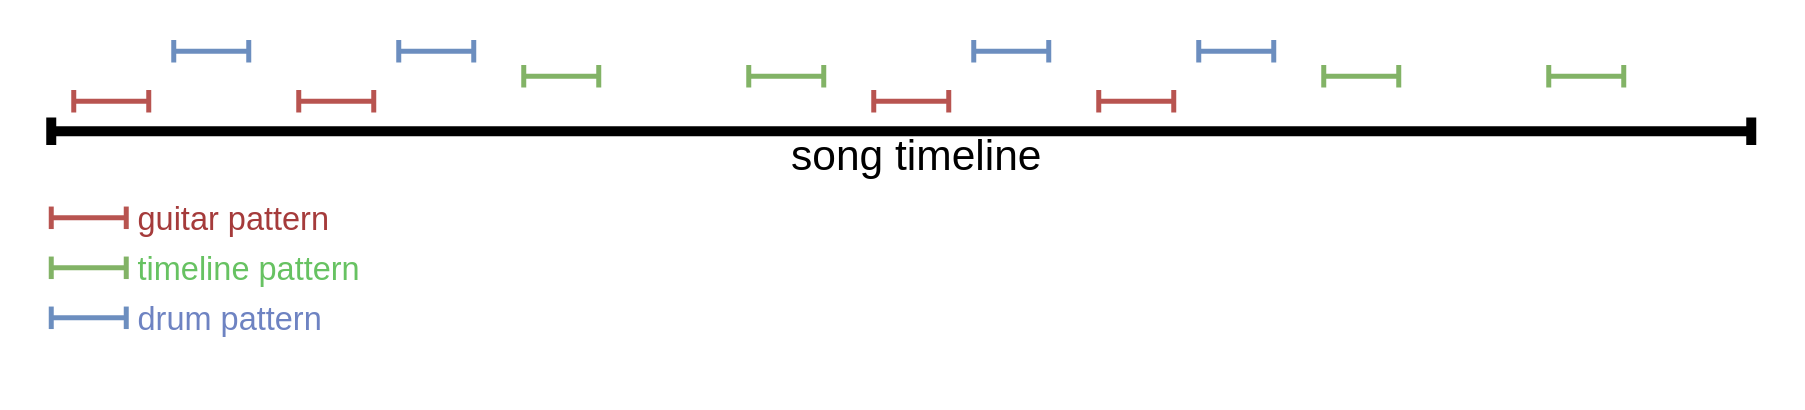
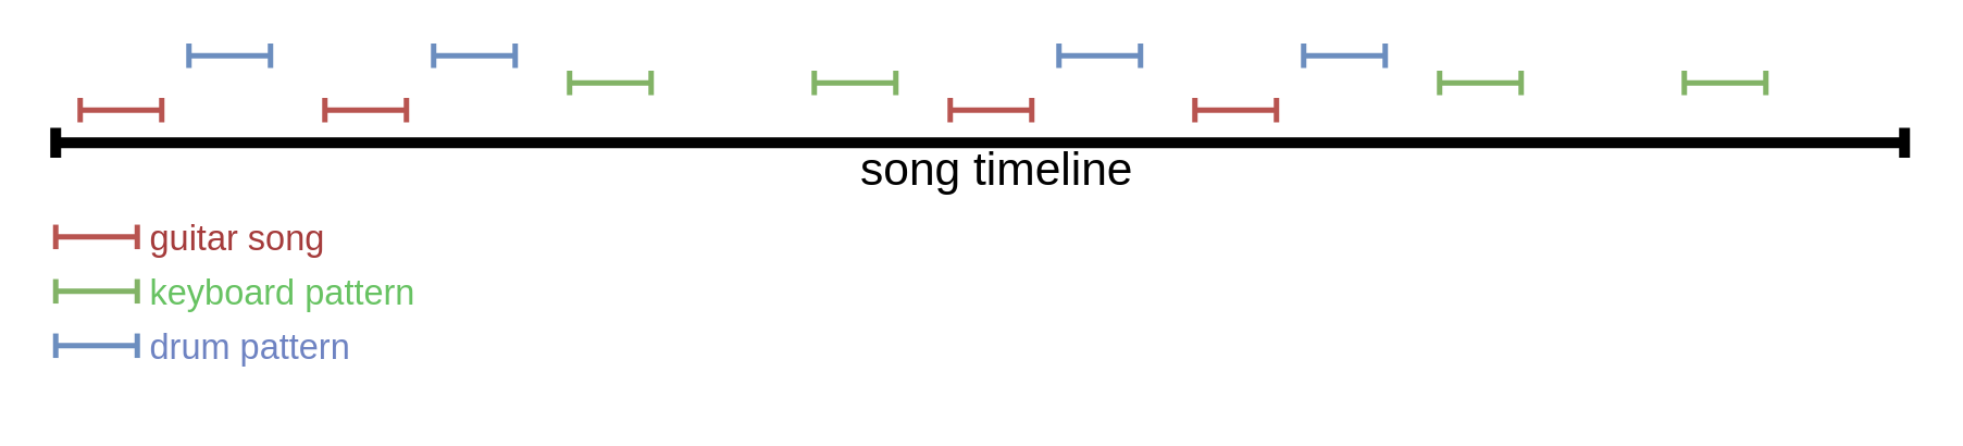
  <mxCell id="0" />
  <mxCell id="1" parent="0" />
  <mxCell id="2" value="" style="endArrow=baseDash;startArrow=baseDash;html=1;rounded=0;startFill=0;endFill=0;strokeWidth=2;fillColor=#f8cecc;strokeColor=#b85450;" edge="1" parent="1"><mxGeometry width="50" height="50" relative="1" as="geometry"><mxPoint x="29" y="40" as="sourcePoint" /><mxPoint x="59" y="40" as="targetPoint" /></mxGeometry></mxCell>
  <mxCell id="3" value="" style="endArrow=baseDash;startArrow=baseDash;html=1;rounded=0;startFill=0;endFill=0;strokeWidth=2;fillColor=#f8cecc;strokeColor=#b85450;" edge="1" parent="1"><mxGeometry width="50" height="50" relative="1" as="geometry"><mxPoint x="119" y="40" as="sourcePoint" /><mxPoint x="149" y="40" as="targetPoint" /></mxGeometry></mxCell>
  <mxCell id="4" value="" style="endArrow=baseDash;startArrow=baseDash;html=1;rounded=0;startFill=0;endFill=0;strokeWidth=2;fillColor=#f8cecc;strokeColor=#b85450;" edge="1" parent="1"><mxGeometry width="50" height="50" relative="1" as="geometry"><mxPoint x="349" y="40" as="sourcePoint" /><mxPoint x="379" y="40" as="targetPoint" /></mxGeometry></mxCell>
  <mxCell id="5" value="" style="endArrow=baseDash;startArrow=baseDash;html=1;rounded=0;startFill=0;endFill=0;strokeWidth=2;fillColor=#f8cecc;strokeColor=#b85450;" edge="1" parent="1"><mxGeometry width="50" height="50" relative="1" as="geometry"><mxPoint x="439" y="40" as="sourcePoint" /><mxPoint x="469" y="40" as="targetPoint" /></mxGeometry></mxCell>
  <mxCell id="6" value="" style="endArrow=baseDash;startArrow=baseDash;html=1;rounded=0;startFill=0;endFill=0;strokeWidth=2;fillColor=#d5e8d4;strokeColor=#82b366;" edge="1" parent="1"><mxGeometry width="50" height="50" relative="1" as="geometry"><mxPoint x="209" y="30" as="sourcePoint" /><mxPoint x="239" y="30" as="targetPoint" /></mxGeometry></mxCell>
  <mxCell id="7" value="" style="endArrow=baseDash;startArrow=baseDash;html=1;rounded=0;startFill=0;endFill=0;strokeWidth=2;fillColor=#d5e8d4;strokeColor=#82b366;" edge="1" parent="1"><mxGeometry width="50" height="50" relative="1" as="geometry"><mxPoint x="299" y="30" as="sourcePoint" /><mxPoint x="329" y="30" as="targetPoint" /></mxGeometry></mxCell>
  <mxCell id="8" value="" style="endArrow=baseDash;startArrow=baseDash;html=1;rounded=0;startFill=0;endFill=0;strokeWidth=2;fillColor=#d5e8d4;strokeColor=#82b366;" edge="1" parent="1"><mxGeometry width="50" height="50" relative="1" as="geometry"><mxPoint x="529" y="30" as="sourcePoint" /><mxPoint x="559" y="30" as="targetPoint" /></mxGeometry></mxCell>
  <mxCell id="9" value="" style="endArrow=baseDash;startArrow=baseDash;html=1;rounded=0;startFill=0;endFill=0;strokeWidth=2;fillColor=#d5e8d4;strokeColor=#82b366;" edge="1" parent="1"><mxGeometry width="50" height="50" relative="1" as="geometry"><mxPoint x="619" y="30" as="sourcePoint" /><mxPoint x="649" y="30" as="targetPoint" /></mxGeometry></mxCell>
  <mxCell id="10" value="" style="endArrow=baseDash;startArrow=baseDash;html=1;rounded=0;startFill=0;endFill=0;strokeWidth=2;fillColor=#dae8fc;strokeColor=#6c8ebf;" edge="1" parent="1"><mxGeometry width="50" height="50" relative="1" as="geometry"><mxPoint x="69" y="20" as="sourcePoint" /><mxPoint x="99" y="20" as="targetPoint" /></mxGeometry></mxCell>
  <mxCell id="11" value="" style="endArrow=baseDash;startArrow=baseDash;html=1;rounded=0;startFill=0;endFill=0;strokeWidth=2;fillColor=#dae8fc;strokeColor=#6c8ebf;" edge="1" parent="1"><mxGeometry width="50" height="50" relative="1" as="geometry"><mxPoint x="159" y="20" as="sourcePoint" /><mxPoint x="189" y="20" as="targetPoint" /></mxGeometry></mxCell>
  <mxCell id="12" value="" style="endArrow=baseDash;startArrow=baseDash;html=1;rounded=0;startFill=0;endFill=0;strokeWidth=2;fillColor=#dae8fc;strokeColor=#6c8ebf;" edge="1" parent="1"><mxGeometry width="50" height="50" relative="1" as="geometry"><mxPoint x="389" y="20" as="sourcePoint" /><mxPoint x="419" y="20" as="targetPoint" /></mxGeometry></mxCell>
  <mxCell id="13" value="" style="endArrow=baseDash;startArrow=baseDash;html=1;rounded=0;startFill=0;endFill=0;strokeWidth=2;fillColor=#dae8fc;strokeColor=#6c8ebf;" edge="1" parent="1"><mxGeometry width="50" height="50" relative="1" as="geometry"><mxPoint x="479" y="20" as="sourcePoint" /><mxPoint x="509" y="20" as="targetPoint" /></mxGeometry></mxCell>
  <mxCell id="14" value="" style="endArrow=baseDash;startArrow=baseDash;html=1;rounded=0;startFill=0;endFill=0;strokeWidth=4;" edge="1" parent="1"><mxGeometry width="50" height="50" relative="1" as="geometry"><mxPoint x="20" y="52" as="sourcePoint" /><mxPoint x="700" y="52" as="targetPoint" /></mxGeometry></mxCell>
  <mxCell id="15" value="&lt;font style=&quot;font-size: 17px;&quot;&gt;song timeline&lt;/font&gt;" style="edgeLabel;html=1;align=center;verticalAlign=middle;resizable=0;points=[];labelBackgroundColor=none;" vertex="1" connectable="0" parent="14"><mxGeometry x="-0.15" y="-5" relative="1" as="geometry"><mxPoint x="56" y="5" as="offset" /></mxGeometry></mxCell>
  <mxCell id="16" value="" style="endArrow=baseDash;startArrow=baseDash;html=1;rounded=0;startFill=0;endFill=0;strokeWidth=2;fillColor=#f8cecc;strokeColor=#b85450;" edge="1" parent="1"><mxGeometry width="50" height="50" relative="1" as="geometry"><mxPoint x="20" y="86.62" as="sourcePoint" /><mxPoint x="50" y="86.62" as="targetPoint" /></mxGeometry></mxCell>
- <mxCell id="17" value="&lt;font style=&quot;font-size: 13px;&quot; color=&quot;#a53b3b&quot;&gt;guitar pattern&lt;/font&gt;" style="text;html=1;align=left;verticalAlign=middle;whiteSpace=wrap;rounded=0;" vertex="1" parent="1"><mxGeometry x="53" y="72" width="80" height="30" as="geometry" /></mxCell>
+ <mxCell id="17" value="&lt;font style=&quot;font-size: 13px;&quot; color=&quot;#a53b3b&quot;&gt;guitar song&lt;/font&gt;" style="text;html=1;align=left;verticalAlign=middle;whiteSpace=wrap;rounded=0;" vertex="1" parent="1"><mxGeometry x="53" y="72" width="80" height="30" as="geometry" /></mxCell>
  <mxCell id="18" value="" style="endArrow=baseDash;startArrow=baseDash;html=1;rounded=0;startFill=0;endFill=0;strokeWidth=2;fillColor=#d5e8d4;strokeColor=#82b366;" edge="1" parent="1"><mxGeometry width="50" height="50" relative="1" as="geometry"><mxPoint x="20" y="106.62" as="sourcePoint" /><mxPoint x="50" y="106.62" as="targetPoint" /></mxGeometry></mxCell>
- <mxCell id="19" value="&lt;font style=&quot;font-size: 13px;&quot; color=&quot;#67c262&quot;&gt;timeline pattern&lt;/font&gt;" style="text;html=1;align=left;verticalAlign=middle;whiteSpace=wrap;rounded=0;" vertex="1" parent="1"><mxGeometry x="53" y="92" width="127" height="30" as="geometry" /></mxCell>
+ <mxCell id="19" value="&lt;font style=&quot;font-size: 13px;&quot; color=&quot;#67c262&quot;&gt;keyboard pattern&lt;/font&gt;" style="text;html=1;align=left;verticalAlign=middle;whiteSpace=wrap;rounded=0;" vertex="1" parent="1"><mxGeometry x="53" y="92" width="127" height="30" as="geometry" /></mxCell>
  <mxCell id="20" value="" style="endArrow=baseDash;startArrow=baseDash;html=1;rounded=0;startFill=0;endFill=0;strokeWidth=2;fillColor=#dae8fc;strokeColor=#6c8ebf;" edge="1" parent="1"><mxGeometry width="50" height="50" relative="1" as="geometry"><mxPoint x="20" y="126.62" as="sourcePoint" /><mxPoint x="50" y="126.62" as="targetPoint" /></mxGeometry></mxCell>
  <mxCell id="21" value="&lt;font style=&quot;font-size: 13px;&quot; color=&quot;#6e83c2&quot;&gt;drum pattern&lt;/font&gt;" style="text;html=1;align=left;verticalAlign=middle;whiteSpace=wrap;rounded=0;" vertex="1" parent="1"><mxGeometry x="53" y="112" width="80" height="30" as="geometry" /></mxCell>
